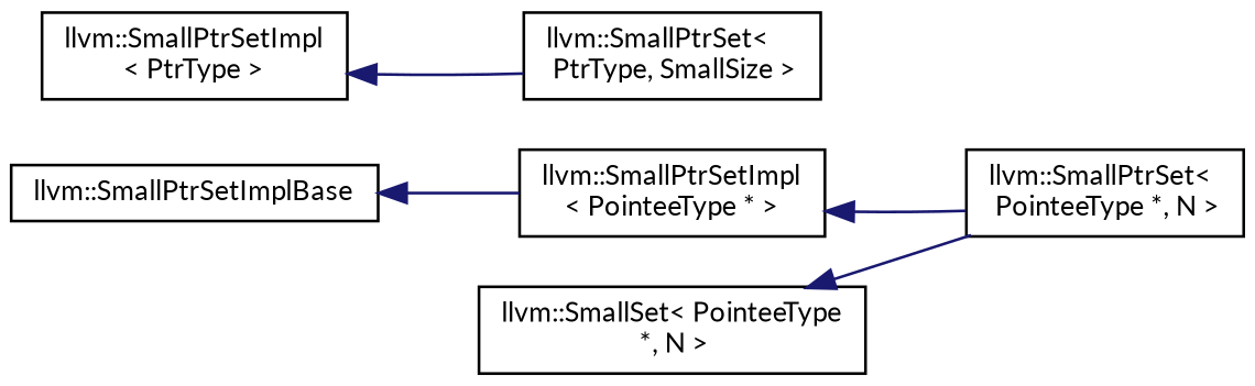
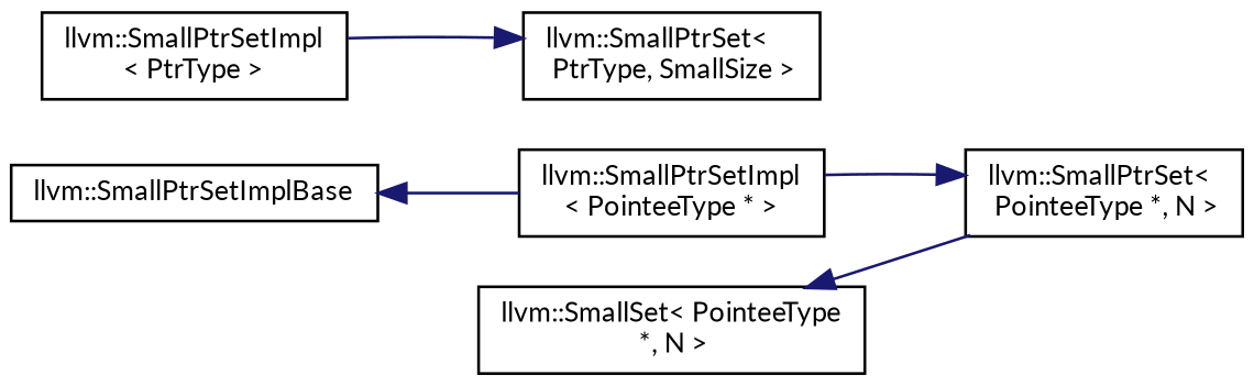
  digraph {
    fontname=Lato
    rankdir=LR
    node [color=black fillcolor=white fontname=Lato fontsize=10 shape=record style=filled]
    edge [color=midnightblue dir=back fontname=Lato fontsize=10 labelfontname=Helvetica labelfontsize=10 style=solid]
    n1 [height=0.2 label="llvm::SmallPtrSetImplBase" width=0.4]
    n2 [height=0.2 label="llvm::SmallPtrSetImpl\l\< PointeeType * \>" width=0.4]
    n3 [height=0.2 label="llvm::SmallPtrSetImpl\l\< PtrType \>" width=0.4]
    n4 [height=0.2 label="llvm::SmallPtrSet\<\l PtrType, SmallSize \>" width=0.4]
    n5 [height=0.2 label="llvm::SmallPtrSet\<\l PointeeType *, N \>" width=0.4]
    n6 [height=0.2 label="llvm::SmallSet\< PointeeType\l *, N \>" width=0.4]
    n1 -> n2
-   n2 -> n5
-   n3 -> n4
+   n5 -> n2
+   n4 -> n3
    n6 -> n5
  }
